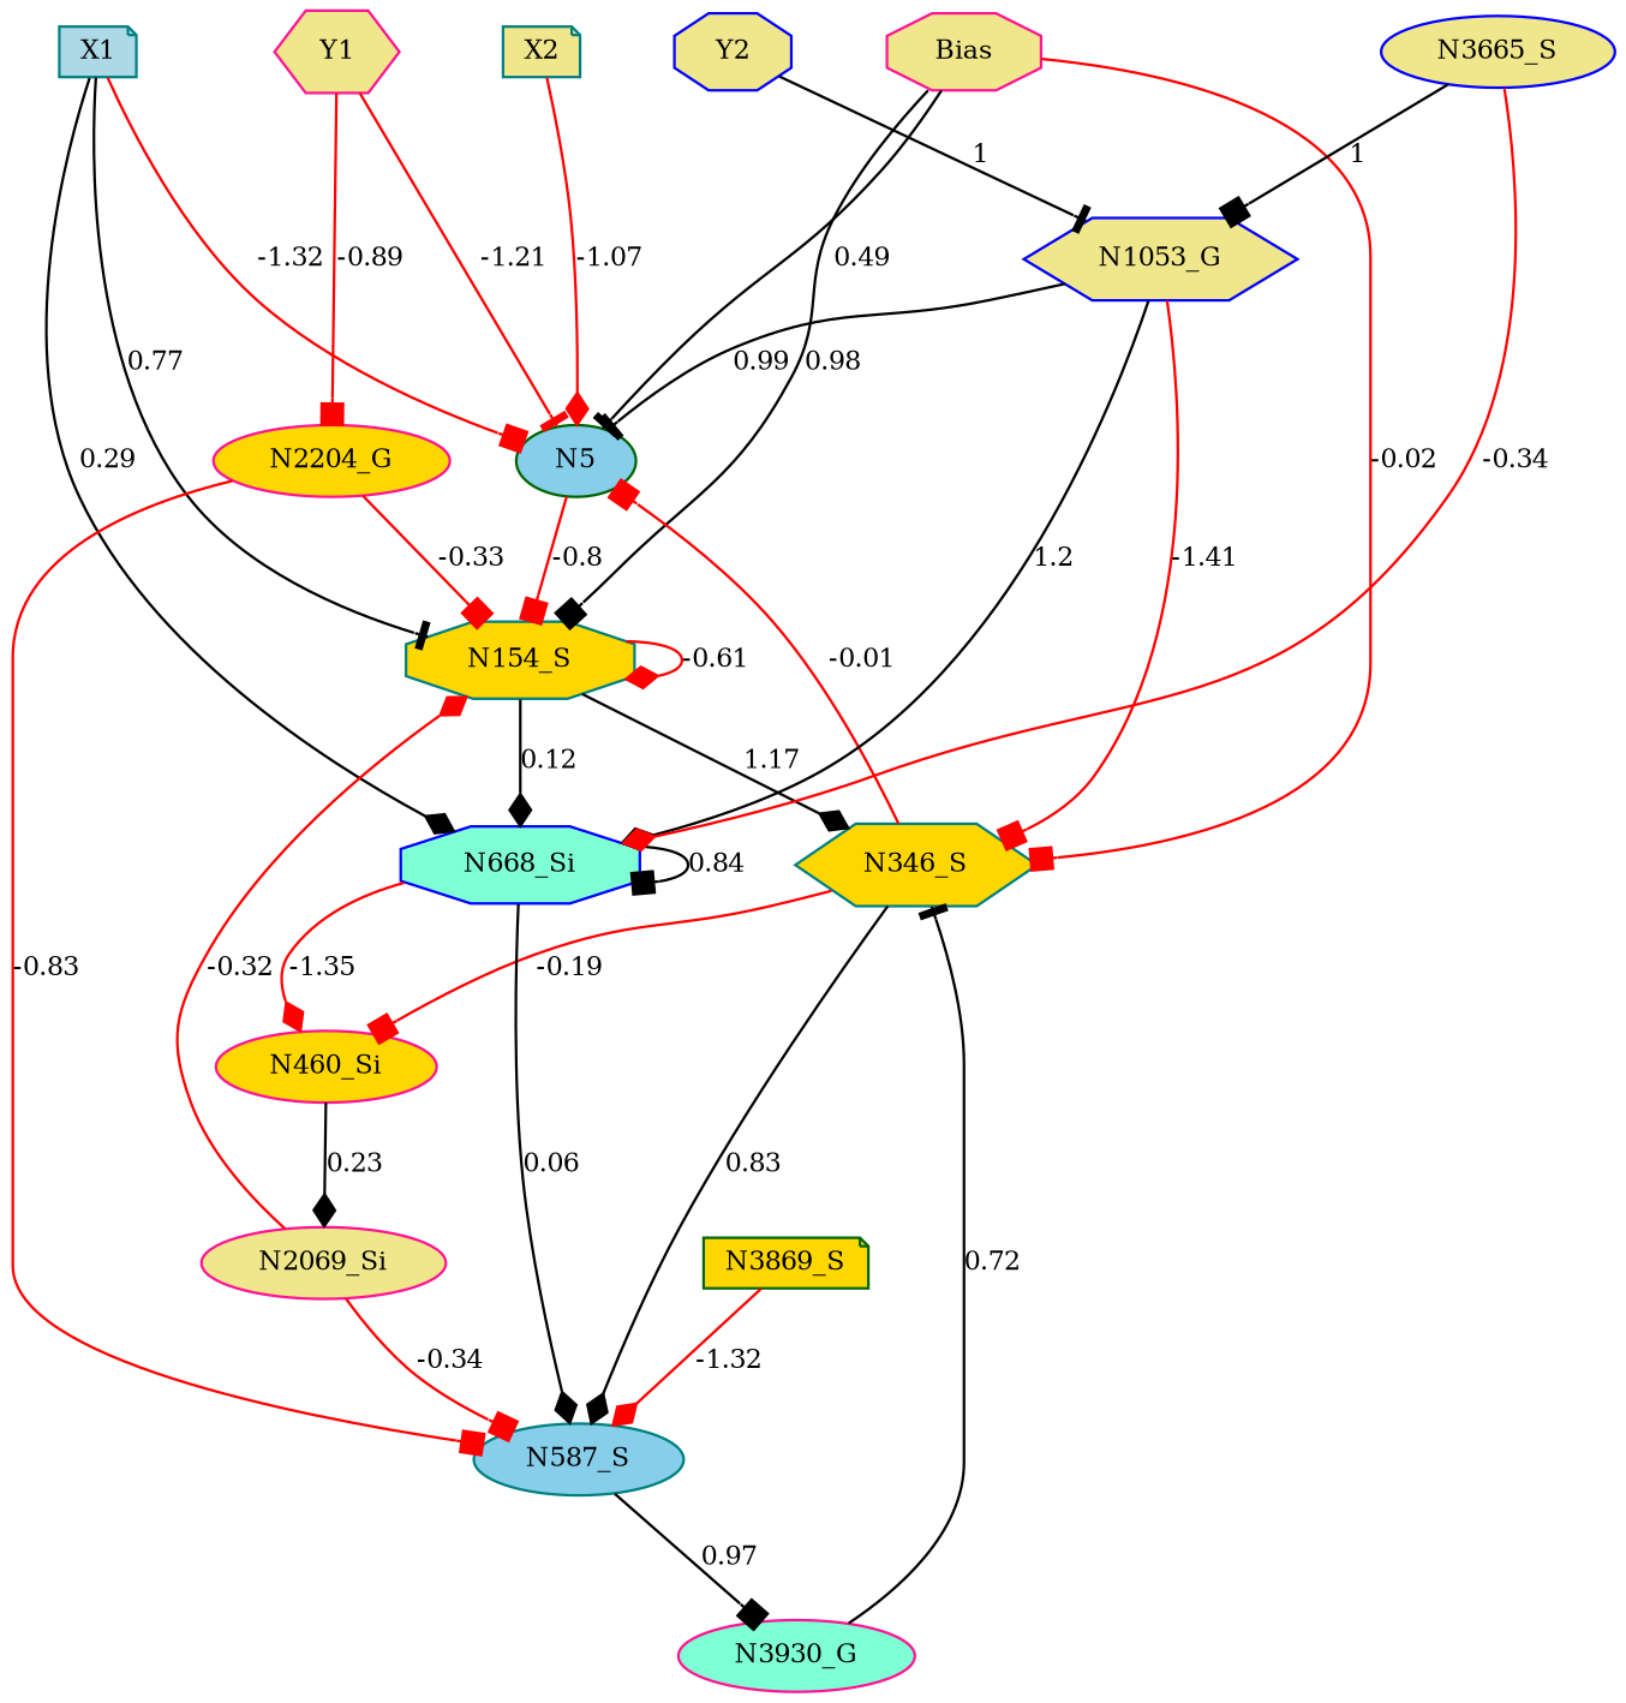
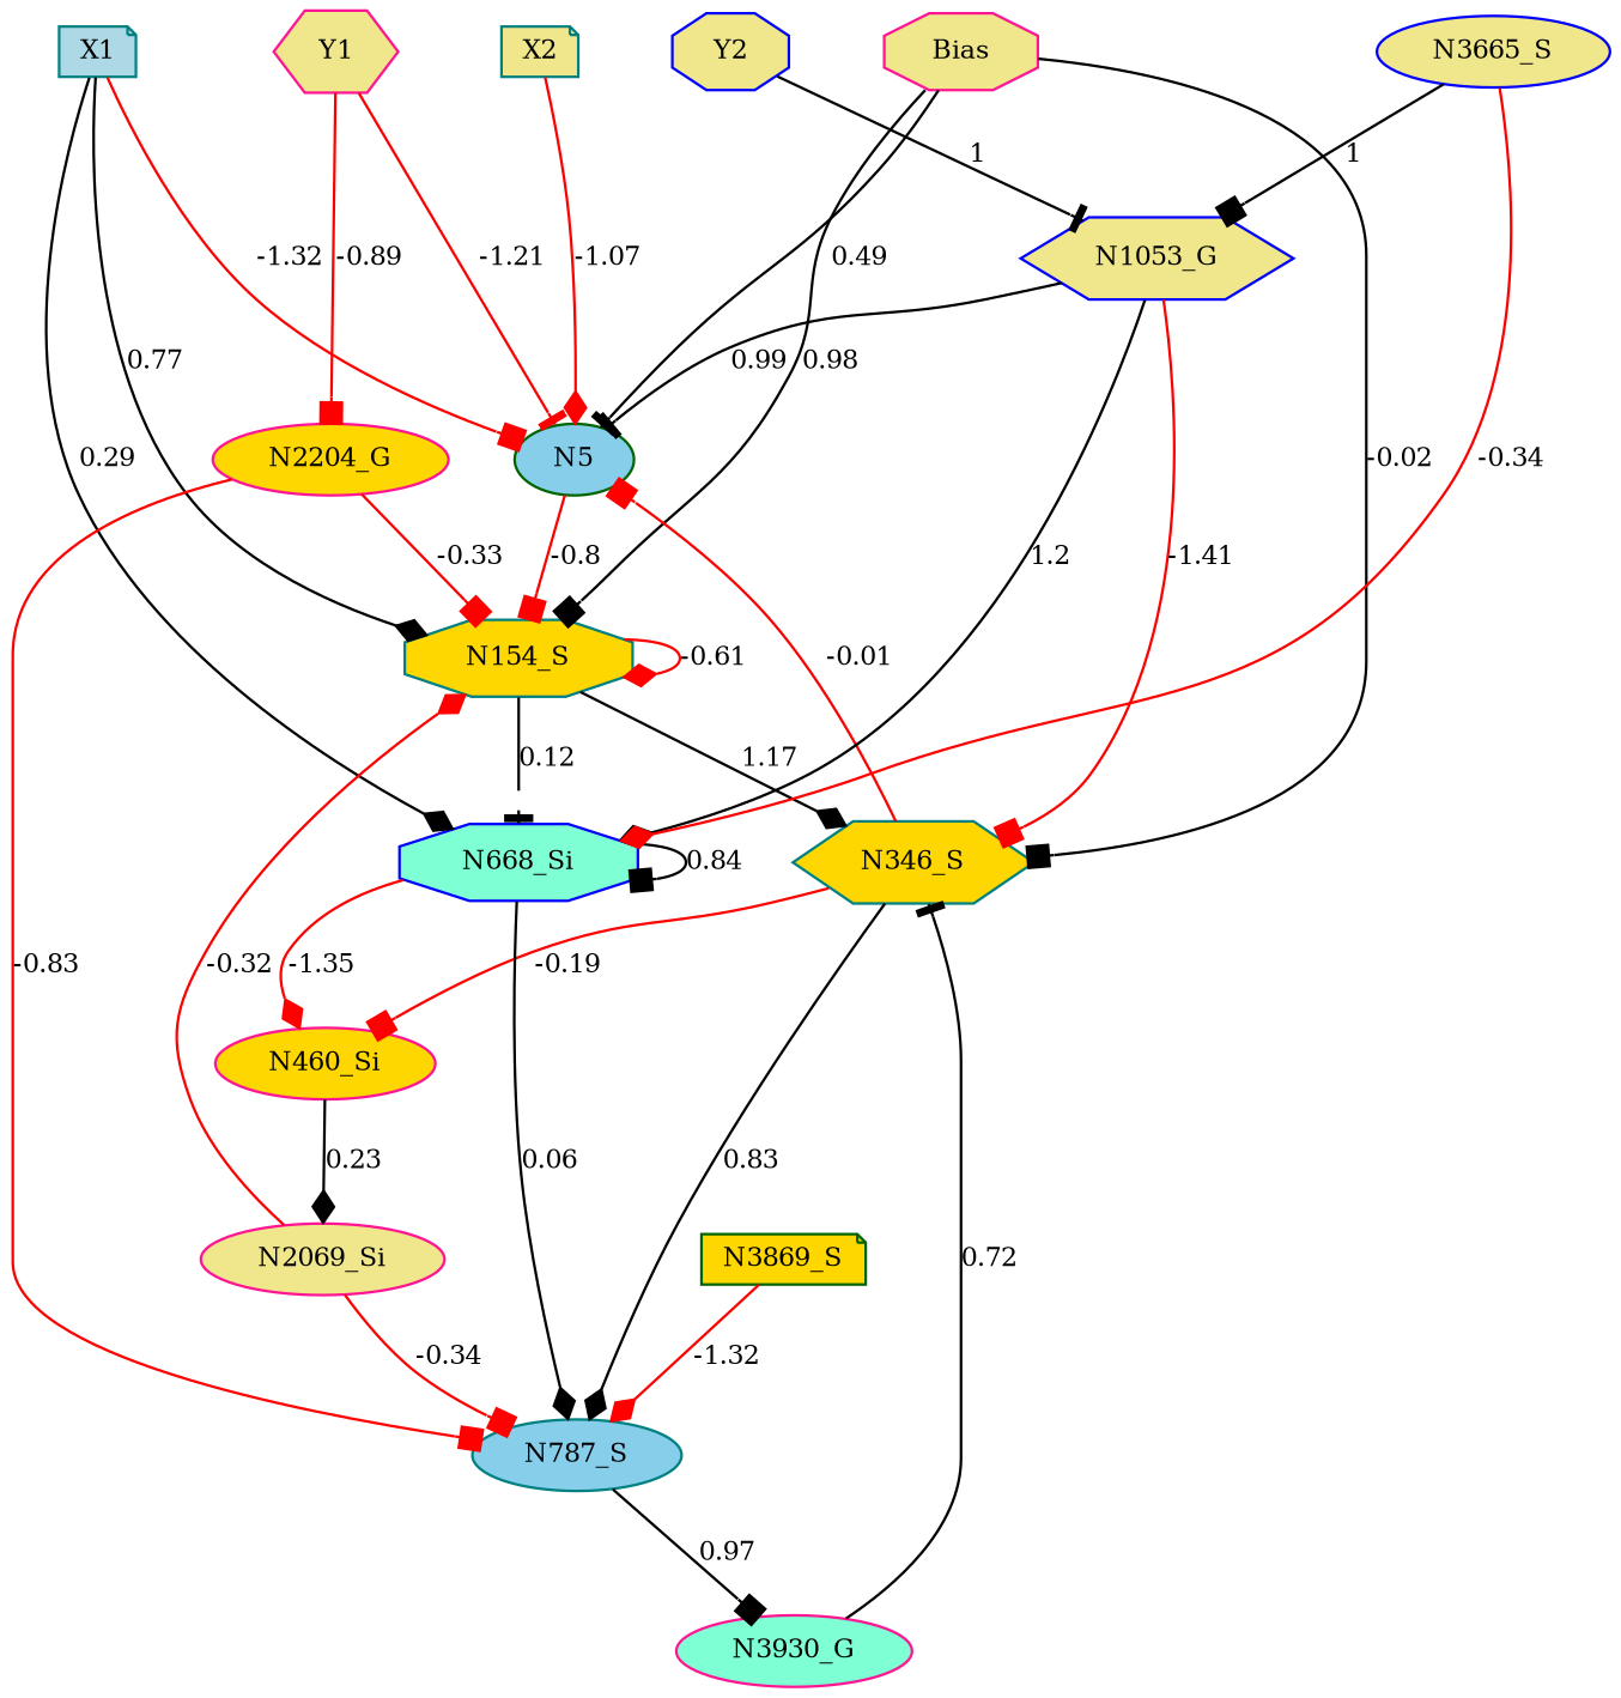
  digraph {
    node [color=deeppink fillcolor=khaki fontsize=10 shape=ellipse style=filled]
    edge [arrowhead=box color=red fontsize=10]
    N5 [color=darkgreen fillcolor=skyblue height=0.1 width=0.1]
    n2 [height=0.1 label=Bias shape=octagon width=0.1]
    n3 [color=teal fillcolor=lightblue height=0.1 label=X1 shape=note width=0.1]
    n4 [height=0.1 label=Y1 shape=hexagon width=0.1]
    n5 [color=teal height=0.1 label=X2 shape=note width=0.1]
    n6 [color=blue height=0.1 label=Y2 shape=octagon width=0.1]
    n7 [color=teal fillcolor=gold height=0.1 label=N154_S shape=octagon width=0.1]
    n8 [color=teal fillcolor=gold height=0.1 label=N346_S shape=hexagon width=0.1]
    n9 [color=blue fillcolor=aquamarine height=0.1 label=N668_Si shape=octagon width=0.1]
    n10 [fillcolor=gold height=0.1 label=N2204_G width=0.1]
    n11 [color=blue height=0.1 label=N1053_G shape=hexagon width=0.1]
    n12 [fillcolor=gold height=0.1 label=N460_Si width=0.1]
-   n13 [color=teal fillcolor=skyblue height=0.1 label=N587_S width=0.1]
+   n13 [color=teal fillcolor=skyblue height=0.1 label=N787_S width=0.1]
    n14 [height=0.1 label=N2069_Si width=0.1]
    n15 [fillcolor=aquamarine height=0.1 label=N3930_G width=0.1]
    n16 [color=blue height=0.1 label=N3665_S width=0.1]
    n17 [color=darkgreen fillcolor=gold height=0.1 label=N3869_S shape=note width=0.1]
    subgraph sub_1 {
      rank=same
      N5
    }
    subgraph sub_2 {
      rank=same
      n2
      n3
      n4
      n5
      n6
    }
    N5 -> n7 [arrowType=inv label=-0.8]
    n2 -> N5 [arrowhead=tee color=black label=0.49]
    n2 -> n7 [color=black label=0.98]
-   n2 -> n8 [arrowType=inv label=-0.02]
+   n2 -> n8 [arrowType=inv color=black label=-0.02]
    n3 -> N5 [arrowType=inv label=-1.32]
    n3 -> n4 [style=invis arrowhead="" color="" fontsize=""]
-   n3 -> n7 [arrowhead=tee color=black label=0.77]
+   n3 -> n7 [arrowhead=diamond color=black label=0.77]
    n3 -> n9 [arrowhead=diamond color=black label=0.29]
    n4 -> N5 [arrowType=inv arrowhead=tee label=-1.21]
    n4 -> n5 [style=invis arrowhead="" color="" fontsize=""]
    n4 -> n10 [arrowType=inv label=-0.89]
    n5 -> N5 [arrowType=inv arrowhead=diamond label=-1.07]
    n5 -> n6 [style=invis arrowhead="" color="" fontsize=""]
    n6 -> n2 [style=invis arrowhead="" color="" fontsize=""]
    n6 -> n11 [arrowhead=tee color=black label=1]
    n7 -> n7 [arrowType=inv arrowhead=diamond label=-0.61]
    n7 -> n8 [arrowhead=diamond color=black label=1.17]
-   n7 -> n9 [arrowhead=diamond color=black label=0.12]
+   n7 -> n9 [arrowhead=tee color=black label=0.12]
    n8 -> N5 [arrowType=inv label=-0.01]
    n8 -> n12 [arrowType=inv label=-0.19]
    n8 -> n13 [arrowhead=diamond color=black label=0.83]
    n9 -> n9 [color=black label=0.84]
    n9 -> n12 [arrowType=inv arrowhead=diamond label=-1.35]
    n9 -> n13 [arrowhead=diamond color=black label=0.06]
    n10 -> n7 [arrowType=inv label=-0.33]
    n10 -> n13 [arrowType=inv label=-0.83]
    n11 -> N5 [arrowhead=tee color=black label=0.99]
    n11 -> n8 [arrowType=inv label=-1.41]
    n11 -> n9 [arrowhead=diamond color=black label=1.2]
    n12 -> n14 [arrowhead=diamond color=black label=0.23]
    n13 -> n15 [color=black label=0.97]
    n14 -> n7 [arrowType=inv arrowhead=diamond label=-0.32]
    n14 -> n13 [arrowType=inv label=-0.34]
    n15 -> n8 [arrowhead=tee color=black label=0.72]
    n16 -> n9 [arrowType=inv arrowhead=diamond label=-0.34]
    n16 -> n11 [color=black label=1]
    n17 -> n13 [arrowType=inv arrowhead=diamond label=-1.32]
  }
